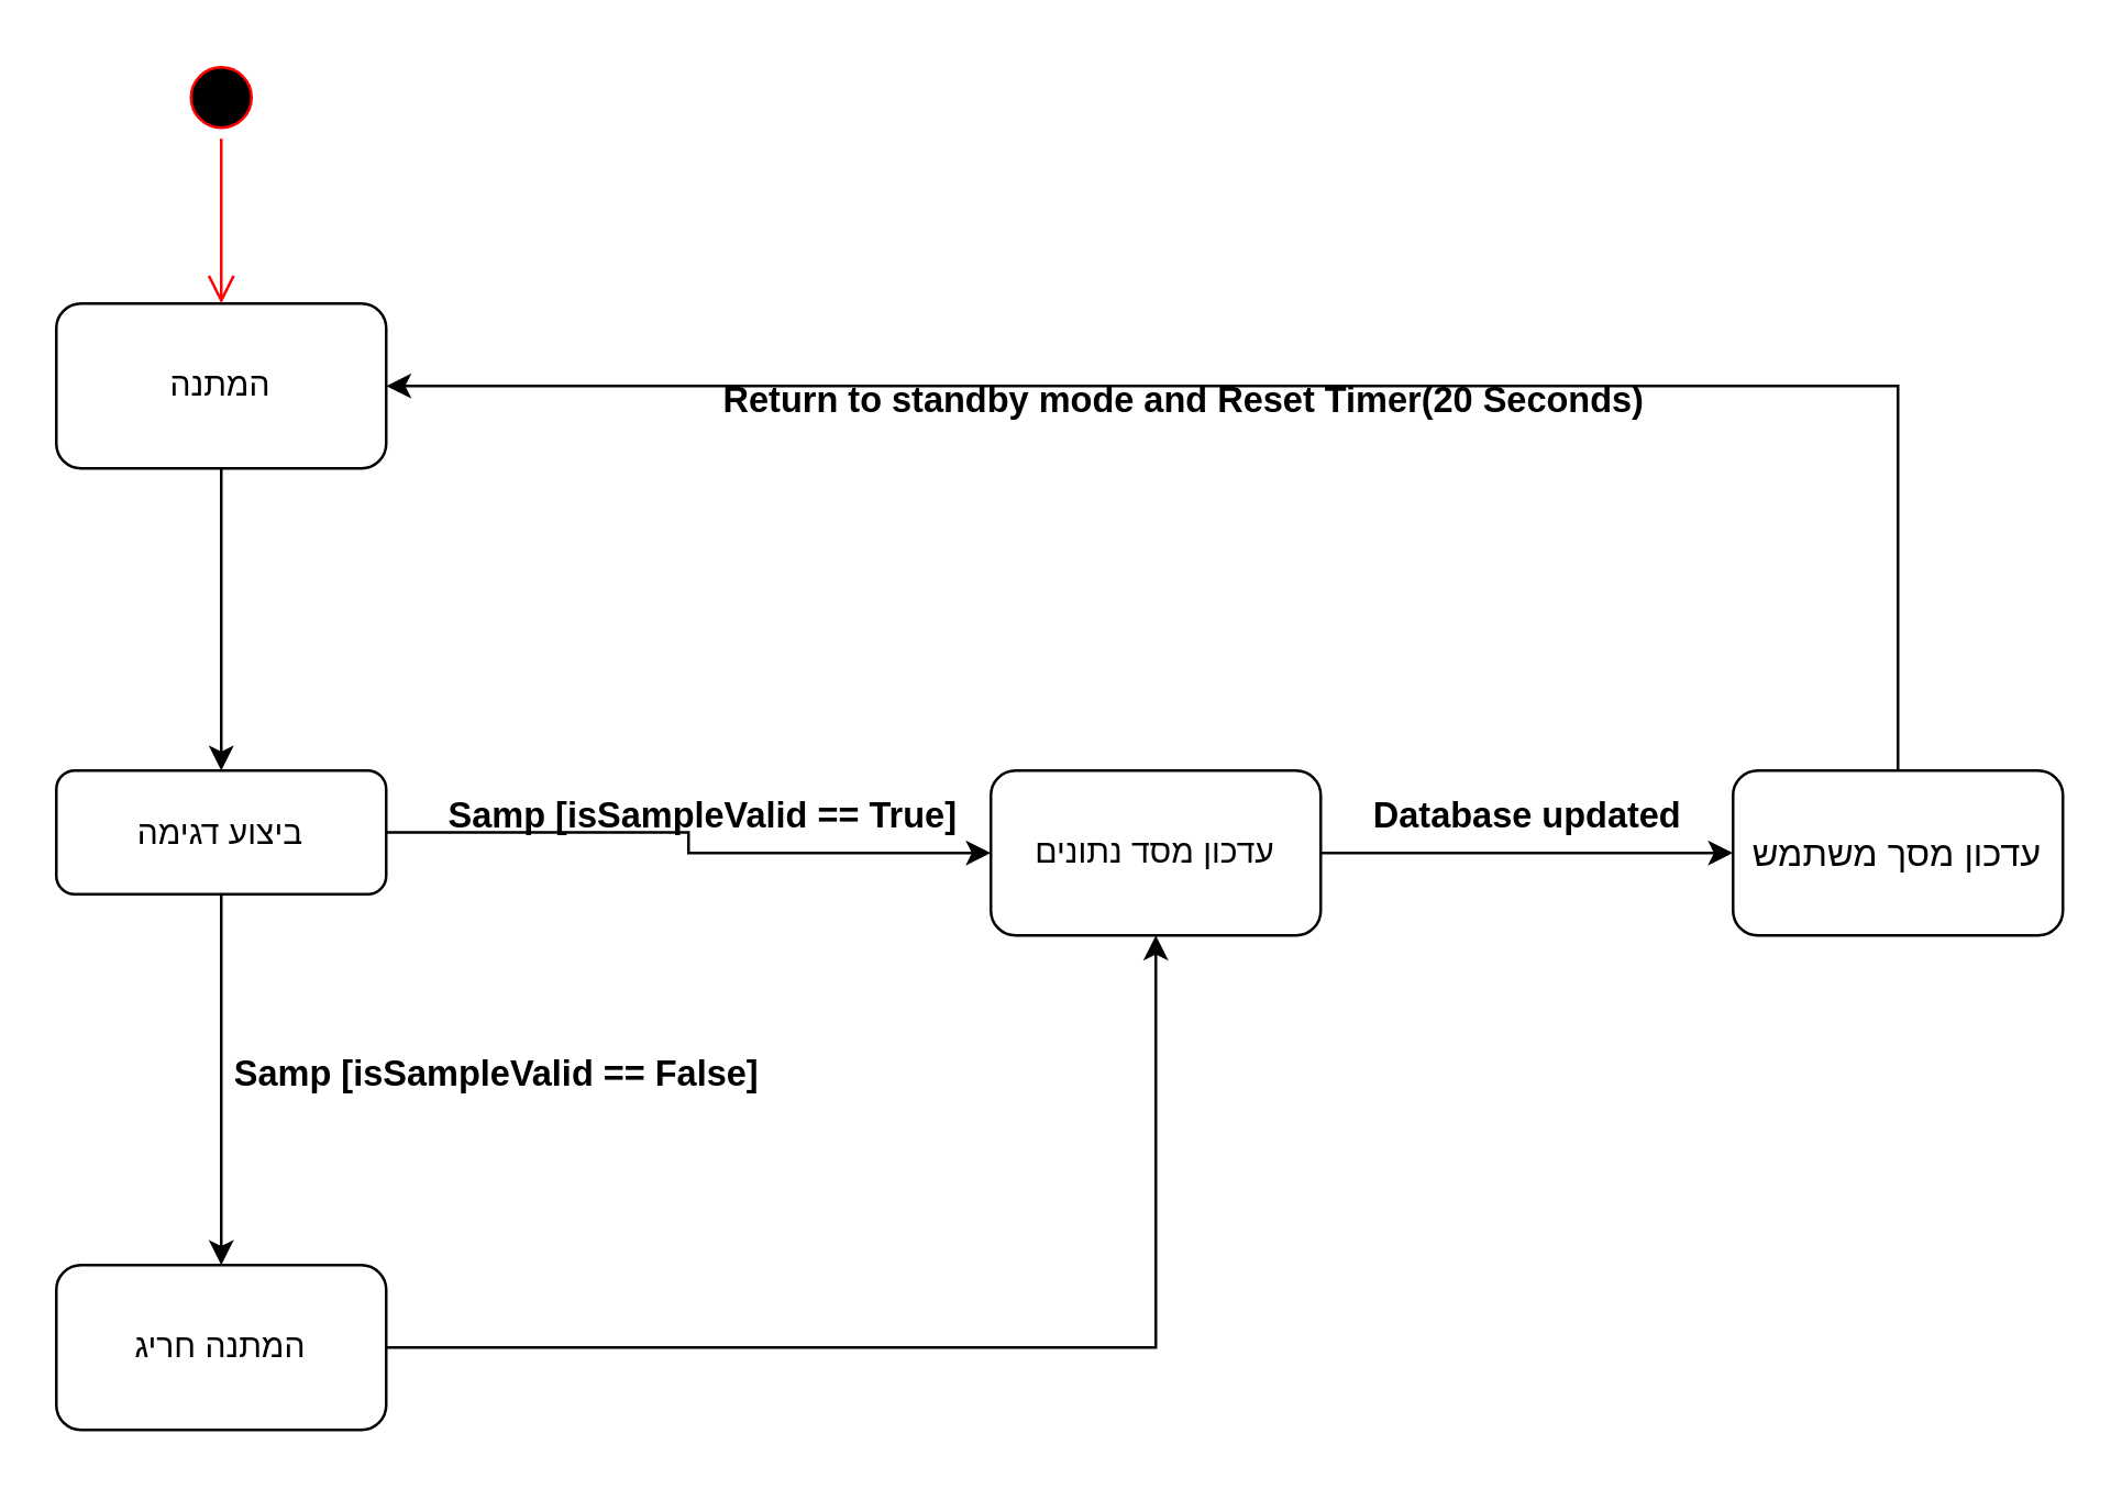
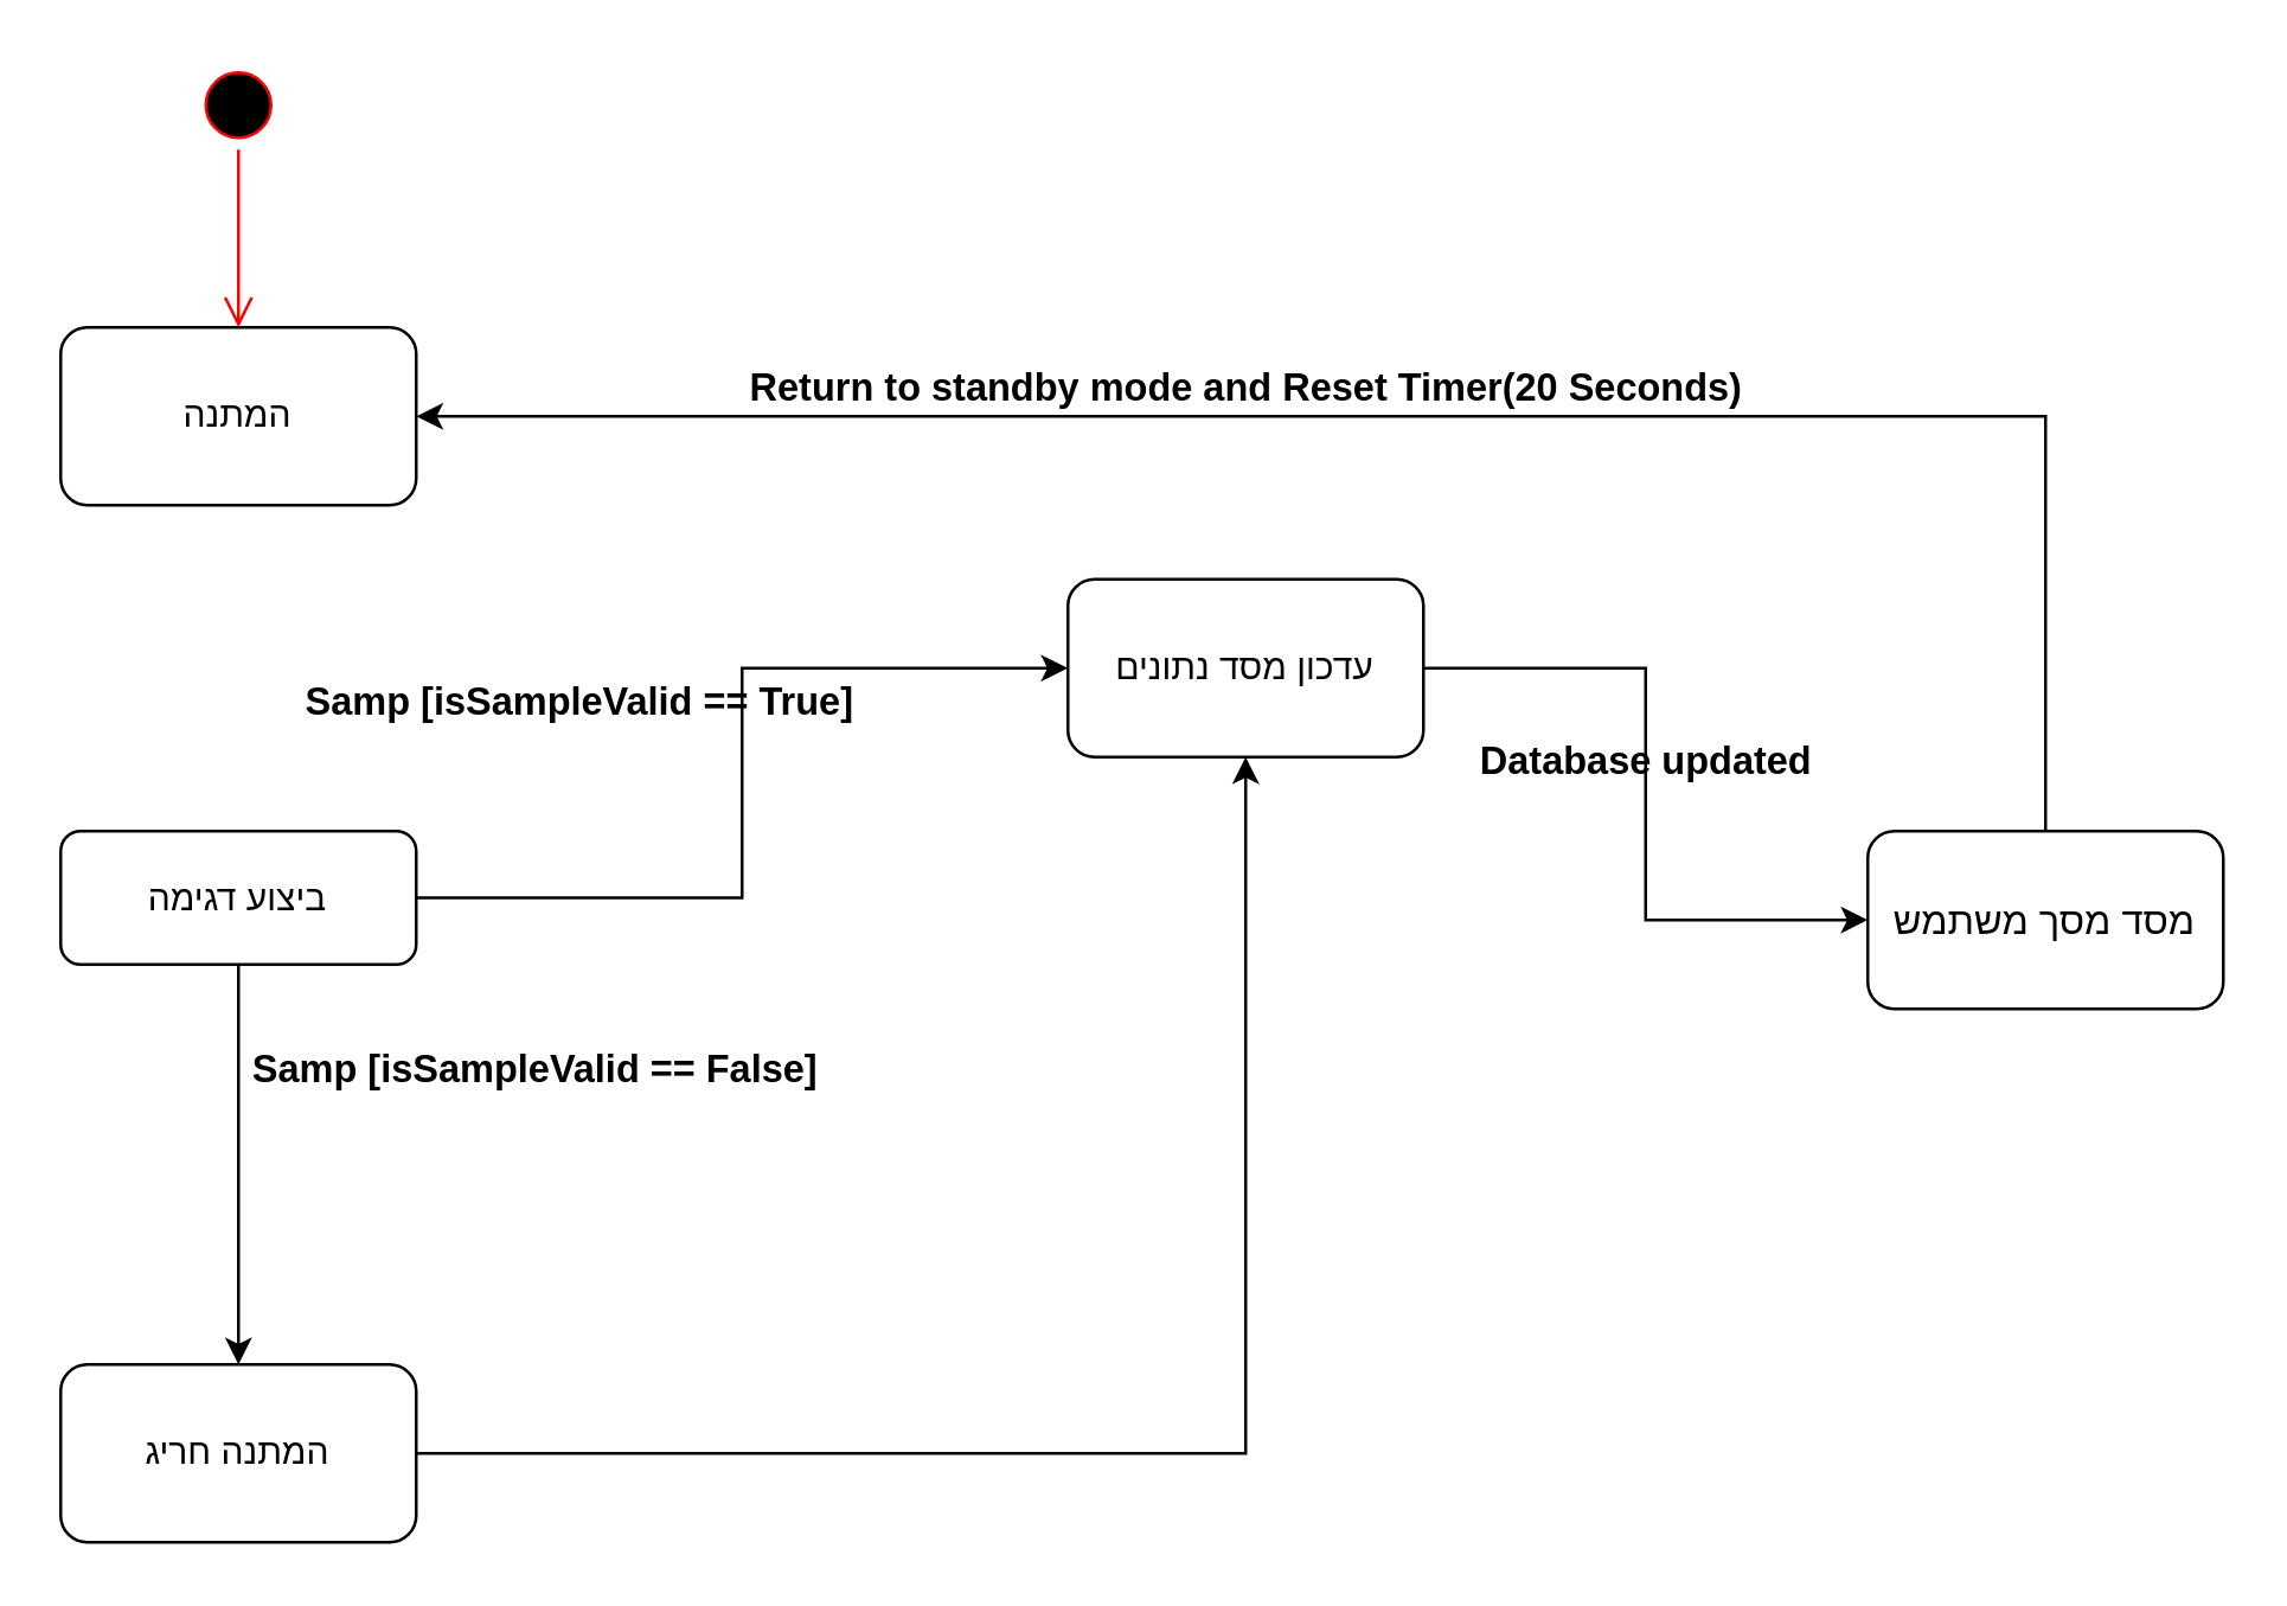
  <mxCell id="0" />
  <mxCell id="1" parent="0" />
  <mxCell id="2" value="המתנה" style="rounded=1;whiteSpace=wrap;html=1;" vertex="1" parent="1"><mxGeometry x="20" y="110" width="120" height="60" as="geometry" /></mxCell>
  <mxCell id="3" value="" style="ellipse;html=1;shape=startState;fillColor=#000000;strokeColor=#ff0000;" vertex="1" parent="1"><mxGeometry x="65" y="20" width="30" height="30" as="geometry" /></mxCell>
  <mxCell id="4" value="" style="edgeStyle=orthogonalEdgeStyle;html=1;verticalAlign=bottom;endArrow=open;endSize=8;strokeColor=#ff0000;rounded=0;" edge="1" source="3" parent="1"><mxGeometry relative="1" as="geometry"><mxPoint x="80" y="110" as="targetPoint" /></mxGeometry></mxCell>
- <mxCell id="5" value="" style="endArrow=classic;html=1;rounded=0;exitX=0.5;exitY=1;exitDx=0;exitDy=0;" edge="1" parent="1" source="2" target="8"><mxGeometry width="50" height="50" relative="1" as="geometry"><mxPoint x="50" y="370" as="sourcePoint" /><mxPoint x="80" y="280" as="targetPoint" /></mxGeometry></mxCell>
  <mxCell id="6" style="edgeStyle=orthogonalEdgeStyle;rounded=0;orthogonalLoop=1;jettySize=auto;html=1;entryX=0;entryY=0.5;entryDx=0;entryDy=0;" edge="1" parent="1" source="8" target="10"><mxGeometry relative="1" as="geometry" /></mxCell>
  <mxCell id="7" style="edgeStyle=orthogonalEdgeStyle;rounded=0;orthogonalLoop=1;jettySize=auto;html=1;entryX=0.5;entryY=0;entryDx=0;entryDy=0;" edge="1" parent="1" source="8" target="12"><mxGeometry relative="1" as="geometry" /></mxCell>
  <mxCell id="8" value="ביצוע דגימה" style="rounded=1;whiteSpace=wrap;html=1;" vertex="1" parent="1"><mxGeometry x="20" y="280" width="120" height="45" as="geometry" /></mxCell>
  <mxCell id="9" style="edgeStyle=orthogonalEdgeStyle;rounded=0;orthogonalLoop=1;jettySize=auto;html=1;fontFamily=Helvetica;fontSize=13;entryX=0;entryY=0.5;entryDx=0;entryDy=0;" edge="1" parent="1" source="10" target="15"><mxGeometry relative="1" as="geometry"><mxPoint x="600" y="310" as="targetPoint" /></mxGeometry></mxCell>
- <mxCell id="10" value="עדכון מסד נתונים" style="rounded=1;whiteSpace=wrap;html=1;" vertex="1" parent="1"><mxGeometry x="360" y="280" width="120" height="60" as="geometry" /></mxCell>
+ <mxCell id="10" value="עדכון מסד נתונים" style="rounded=1;whiteSpace=wrap;html=1;" vertex="1" parent="1"><mxGeometry x="360" y="195" width="120" height="60" as="geometry" /></mxCell>
  <mxCell id="11" style="edgeStyle=orthogonalEdgeStyle;rounded=0;orthogonalLoop=1;jettySize=auto;html=1;fontFamily=Helvetica;fontSize=13;entryX=0.5;entryY=1;entryDx=0;entryDy=0;" edge="1" parent="1" source="12" target="10"><mxGeometry relative="1" as="geometry"><mxPoint x="430" y="490" as="targetPoint" /><Array as="points"><mxPoint x="420" y="490" /></Array></mxGeometry></mxCell>
  <mxCell id="12" value="המתנה חריג" style="rounded=1;whiteSpace=wrap;html=1;" vertex="1" parent="1"><mxGeometry x="20" y="460" width="120" height="60" as="geometry" /></mxCell>
- <mxCell id="13" value="Samp [isSampleValid == True]" style="text;html=1;align=center;verticalAlign=middle;resizable=0;points=[];autosize=1;strokeColor=none;fillColor=none;fontStyle=1;fontSize=13;fontFamily=Helvetica;" vertex="1" parent="1"><mxGeometry x="155" y="286" width="200" height="20" as="geometry" /></mxCell>
+ <mxCell id="13" value="Samp [isSampleValid == True]" style="text;html=1;align=center;verticalAlign=middle;resizable=0;points=[];autosize=1;strokeColor=none;fillColor=none;fontStyle=1;fontSize=13;fontFamily=Helvetica;" vertex="1" parent="1"><mxGeometry x="95" y="226" width="200" height="20" as="geometry" /></mxCell>
  <mxCell id="14" style="edgeStyle=orthogonalEdgeStyle;rounded=0;orthogonalLoop=1;jettySize=auto;html=1;entryX=1;entryY=0.5;entryDx=0;entryDy=0;fontFamily=Helvetica;fontSize=13;exitX=0.5;exitY=0;exitDx=0;exitDy=0;" edge="1" parent="1" source="15" target="2"><mxGeometry relative="1" as="geometry"><Array as="points"><mxPoint x="690" y="140" /></Array></mxGeometry></mxCell>
- <mxCell id="15" value="עדכון מסך משתמש" style="rounded=1;whiteSpace=wrap;html=1;fontFamily=Helvetica;fontSize=13;" vertex="1" parent="1"><mxGeometry x="630" y="280" width="120" height="60" as="geometry" /></mxCell>
- <mxCell id="16" value="Database updated" style="text;html=1;align=center;verticalAlign=middle;resizable=0;points=[];autosize=1;strokeColor=none;fillColor=none;fontStyle=1;fontSize=13;fontFamily=Helvetica;" vertex="1" parent="1"><mxGeometry x="490" y="286" width="130" height="20" as="geometry" /></mxCell>
- <mxCell id="17" value="Samp [isSampleValid == False]" style="text;html=1;align=center;verticalAlign=middle;resizable=0;points=[];autosize=1;strokeColor=none;fillColor=none;fontStyle=1;fontSize=13;fontFamily=Helvetica;" vertex="1" parent="1"><mxGeometry x="75" y="380" width="210" height="20" as="geometry" /></mxCell>
- <mxCell id="18" value="Return to standby mode and Reset Timer(20 Seconds)" style="text;html=1;align=center;verticalAlign=middle;resizable=0;points=[];autosize=1;strokeColor=none;fillColor=none;fontStyle=1;fontSize=13;fontFamily=Helvetica;" vertex="1" parent="1"><mxGeometry x="255" y="135" width="350" height="20" as="geometry" /></mxCell>
+ <mxCell id="15" value="מסד מסך משתמש" style="rounded=1;whiteSpace=wrap;html=1;fontFamily=Helvetica;fontSize=13;" vertex="1" parent="1"><mxGeometry x="630" y="280" width="120" height="60" as="geometry" /></mxCell>
+ <mxCell id="16" value="Database updated" style="text;html=1;align=center;verticalAlign=middle;resizable=0;points=[];autosize=1;strokeColor=none;fillColor=none;fontStyle=1;fontSize=13;fontFamily=Helvetica;" vertex="1" parent="1"><mxGeometry x="490" y="246" width="130" height="20" as="geometry" /></mxCell>
+ <mxCell id="17" value="Samp [isSampleValid == False]" style="text;html=1;align=center;verticalAlign=middle;resizable=0;points=[];autosize=1;strokeColor=none;fillColor=none;fontStyle=1;fontSize=13;fontFamily=Helvetica;" vertex="1" parent="1"><mxGeometry x="75" y="350" width="210" height="20" as="geometry" /></mxCell>
+ <mxCell id="18" value="Return to standby mode and Reset Timer(20 Seconds)" style="text;html=1;align=center;verticalAlign=middle;resizable=0;points=[];autosize=1;strokeColor=none;fillColor=none;fontStyle=1;fontSize=13;fontFamily=Helvetica;" vertex="1" parent="1"><mxGeometry x="245" y="120" width="350" height="20" as="geometry" /></mxCell>
